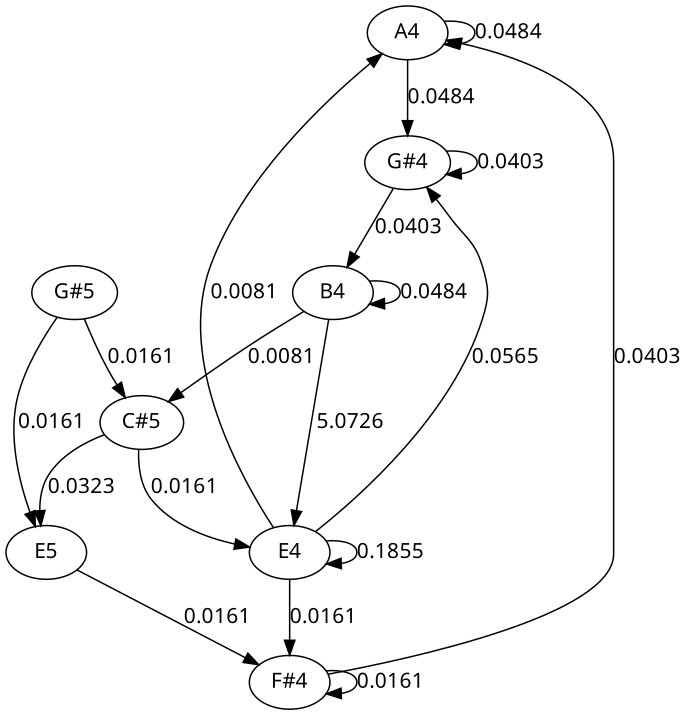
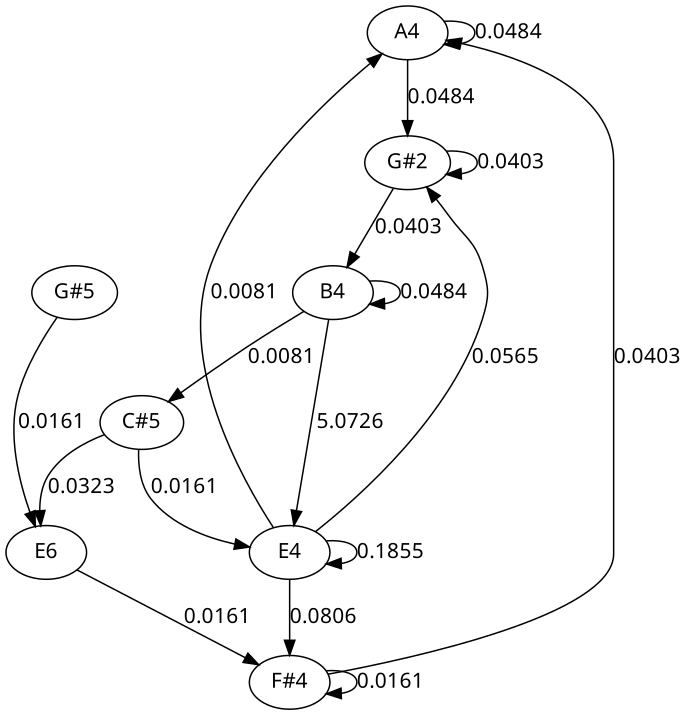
  strict graph {
    fontname="Noto Sans"
    node [fontname="Noto Sans"]
    edge [arrowtype=normal dir=forward fontname="Noto Sans"]
    A4 [height=0.5 width=0.75]
-   "G#4" [height=0.5 width=0.75927]
+   "G#4" [height=0.5 width=0.75927 label="G#2"]
    B4 [height=0.5 width=0.75]
    "C#5" [height=0.5 width=0.75187]
    E4 [height=0.5 width=0.75]
-   E5 [height=0.5 width=0.75]
+   E5 [height=0.5 width=0.75 label=E6]
    "F#4" [height=0.5 width=0.75]
    "G#5" [height=0.5 width=0.75927]
    A4 -- A4 [label=0.0484]
    A4 -- "G#4" [label=0.0484]
    "G#4" -- "G#4" [label=0.0403]
    "G#4" -- B4 [label=0.0403]
    B4 -- B4 [label=0.0484]
    B4 -- "C#5" [label=0.0081]
    B4 -- E4 [label=5.0726]
    "C#5" -- E4 [label=0.0161]
    "C#5" -- E5 [label=0.0323]
    E4 -- A4 [label=0.0081]
    E4 -- "G#4" [label=0.0565]
    E4 -- E4 [label=0.1855]
-   E4 -- "F#4" [label=0.0161]
+   E4 -- "F#4" [label=0.0806]
    E5 -- "F#4" [label=0.0161]
    "F#4" -- A4 [label=0.0403]
    "F#4" -- "F#4" [label=0.0161]
-   "G#5" -- "C#5" [label=0.0161]
    "G#5" -- E5 [label=0.0161]
  }
